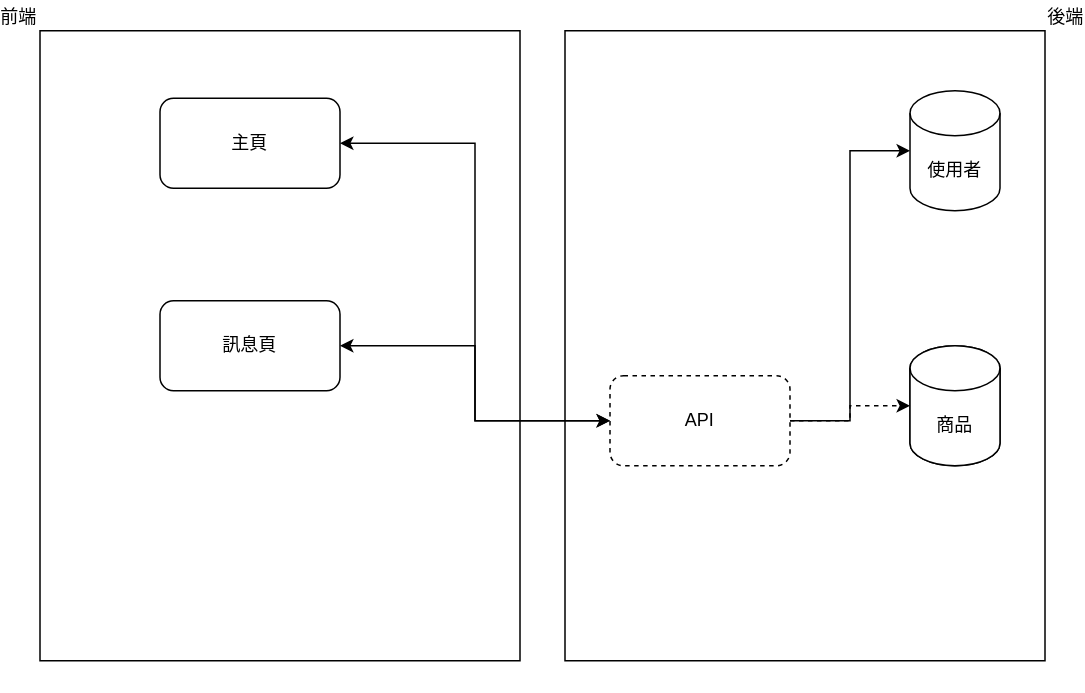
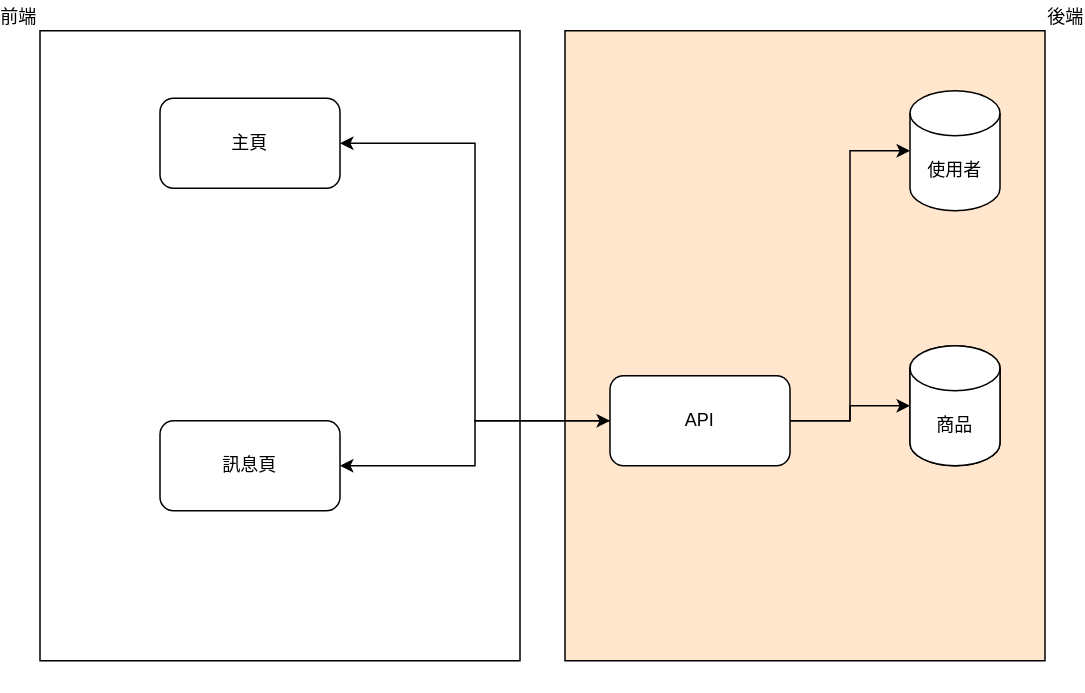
  <mxCell id="0" />
  <mxCell id="1" parent="0" />
  <mxCell id="2" value="前端" style="rounded=0;whiteSpace=wrap;html=1;labelPosition=left;verticalLabelPosition=top;align=right;verticalAlign=bottom;" vertex="1" parent="1"><mxGeometry x="20" y="20" width="320" height="420" as="geometry" /></mxCell>
- <mxCell id="3" value="後端" style="rounded=0;whiteSpace=wrap;html=1;labelPosition=right;verticalLabelPosition=top;align=left;verticalAlign=bottom;" vertex="1" parent="1"><mxGeometry x="370" y="20" width="320" height="420" as="geometry" /></mxCell>
+ <mxCell id="3" value="後端" style="rounded=0;whiteSpace=wrap;html=1;labelPosition=right;verticalLabelPosition=top;align=left;verticalAlign=bottom;fillColor=#ffe6cc;" vertex="1" parent="1"><mxGeometry x="370" y="20" width="320" height="420" as="geometry" /></mxCell>
  <mxCell id="4" value="使用者" style="shape=cylinder3;whiteSpace=wrap;html=1;boundedLbl=1;backgroundOutline=1;size=15;" vertex="1" parent="1"><mxGeometry x="600" y="60" width="60" height="80" as="geometry" /></mxCell>
  <mxCell id="5" value="使用者" style="shape=cylinder3;whiteSpace=wrap;html=1;boundedLbl=1;backgroundOutline=1;size=15;" vertex="1" parent="1"><mxGeometry x="600" y="230" width="60" height="80" as="geometry" /></mxCell>
  <mxCell id="6" value="商品" style="shape=cylinder3;whiteSpace=wrap;html=1;boundedLbl=1;backgroundOutline=1;size=15;" vertex="1" parent="1"><mxGeometry x="600" y="230" width="60" height="80" as="geometry" /></mxCell>
- <mxCell id="7" value="API" style="rounded=1;whiteSpace=wrap;html=1;dashed=1;" vertex="1" parent="1"><mxGeometry x="400" y="250" width="120" height="60" as="geometry" /></mxCell>
+ <mxCell id="7" value="API" style="rounded=1;whiteSpace=wrap;html=1;" vertex="1" parent="1"><mxGeometry x="400" y="250" width="120" height="60" as="geometry" /></mxCell>
  <mxCell id="8" style="edgeStyle=orthogonalEdgeStyle;rounded=0;orthogonalLoop=1;jettySize=auto;html=1;exitX=1;exitY=0.5;exitDx=0;exitDy=0;entryX=0;entryY=0.5;entryDx=0;entryDy=0;entryPerimeter=0;" edge="1" parent="1" source="7" target="4"><mxGeometry relative="1" as="geometry" /></mxCell>
- <mxCell id="9" style="edgeStyle=orthogonalEdgeStyle;rounded=0;orthogonalLoop=1;jettySize=auto;html=1;exitX=1;exitY=0.5;exitDx=0;exitDy=0;entryX=0;entryY=0.5;entryDx=0;entryDy=0;entryPerimeter=0;dashed=1;" edge="1" parent="1" source="7" target="6"><mxGeometry relative="1" as="geometry" /></mxCell>
- <mxCell id="10" style="edgeStyle=orthogonalEdgeStyle;rounded=0;orthogonalLoop=1;jettySize=auto;html=1;exitX=1;exitY=0.5;exitDx=0;exitDy=0;entryX=0;entryY=0.5;entryDx=0;entryDy=0;startArrow=classic;startFill=1;" edge="1" parent="1" source="11" target="7"><mxGeometry relative="1" as="geometry" /></mxCell>
+ <mxCell id="9" style="edgeStyle=orthogonalEdgeStyle;rounded=0;orthogonalLoop=1;jettySize=auto;html=1;exitX=1;exitY=0.5;exitDx=0;exitDy=0;entryX=0;entryY=0.5;entryDx=0;entryDy=0;entryPerimeter=0;" edge="1" parent="1" source="7" target="6"><mxGeometry relative="1" as="geometry" /></mxCell>
+ <mxCell id="10" style="edgeStyle=orthogonalEdgeStyle;rounded=0;orthogonalLoop=1;jettySize=auto;html=1;exitX=1;exitY=0.5;exitDx=0;exitDy=0;entryX=0;entryY=0.5;entryDx=0;entryDy=0;startArrow=classic;startFill=1;endArrow=none;" edge="1" parent="1" source="11" target="7"><mxGeometry relative="1" as="geometry" /></mxCell>
  <mxCell id="11" value="主頁" style="rounded=1;whiteSpace=wrap;html=1;" vertex="1" parent="1"><mxGeometry x="100" y="65" width="120" height="60" as="geometry" /></mxCell>
  <mxCell id="12" style="edgeStyle=orthogonalEdgeStyle;rounded=0;orthogonalLoop=1;jettySize=auto;html=1;exitX=1;exitY=0.5;exitDx=0;exitDy=0;entryX=0;entryY=0.5;entryDx=0;entryDy=0;startArrow=classic;startFill=1;" edge="1" parent="1" source="13" target="7"><mxGeometry relative="1" as="geometry" /></mxCell>
- <mxCell id="13" value="訊息頁" style="rounded=1;whiteSpace=wrap;html=1;" vertex="1" parent="1"><mxGeometry x="100" y="200" width="120" height="60" as="geometry" /></mxCell>
+ <mxCell id="13" value="訊息頁" style="rounded=1;whiteSpace=wrap;html=1;" vertex="1" parent="1"><mxGeometry x="100" y="280" width="120" height="60" as="geometry" /></mxCell>
  <mxCell id="14" style="edgeStyle=orthogonalEdgeStyle;rounded=0;orthogonalLoop=1;jettySize=auto;html=1;exitX=0.5;exitY=1;exitDx=0;exitDy=0;" edge="1" parent="1" source="3" target="3"><mxGeometry relative="1" as="geometry" /></mxCell>
